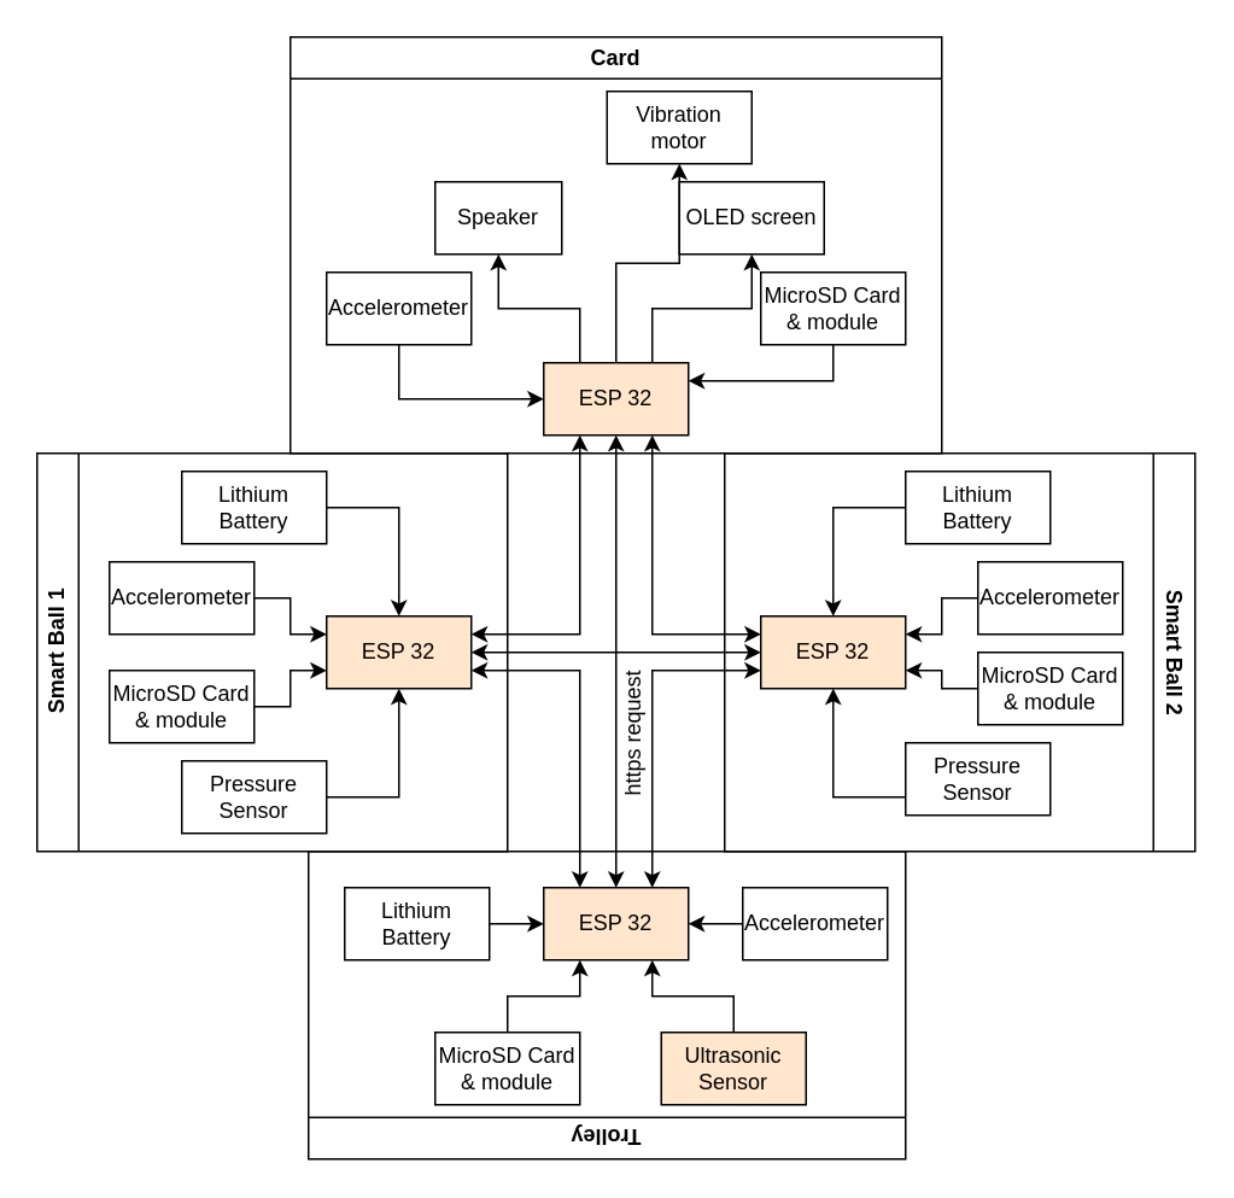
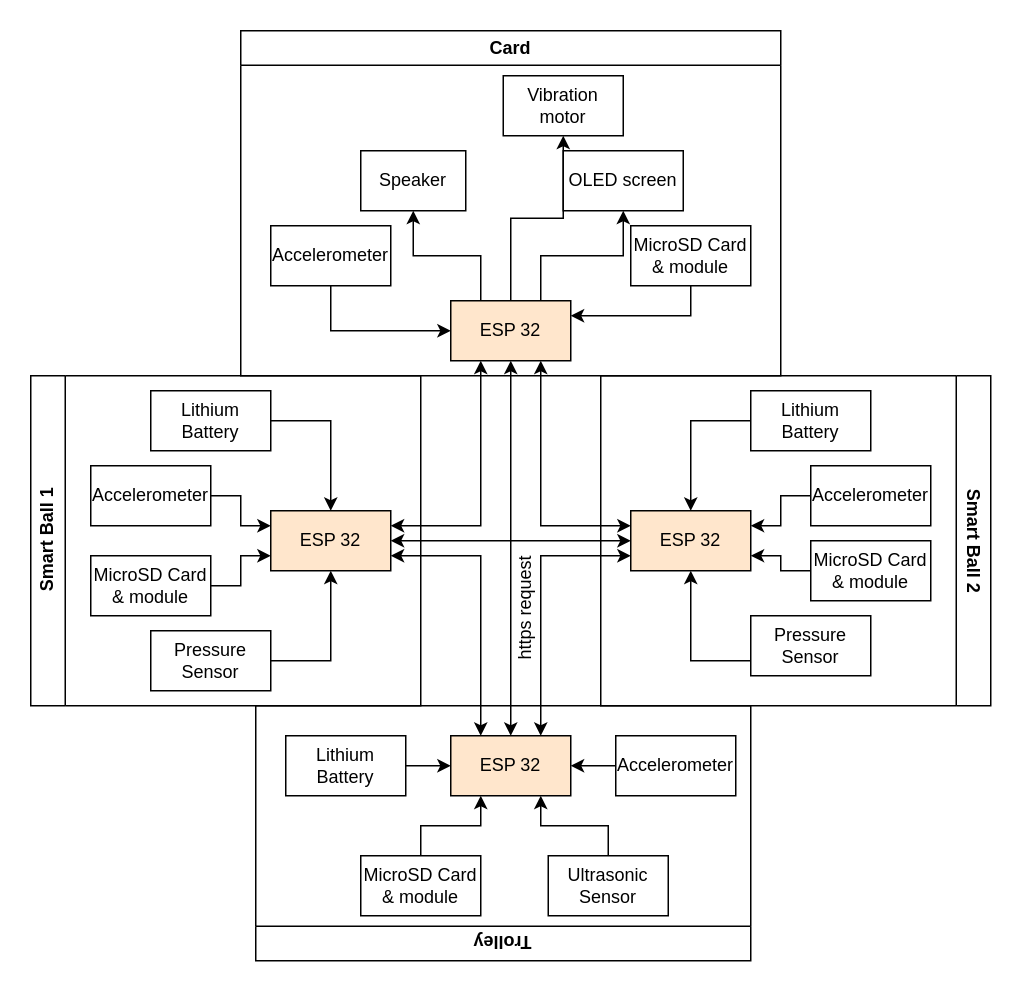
  <mxCell id="0" />
  <mxCell id="1" parent="0" />
  <mxCell id="2" style="edgeStyle=orthogonalEdgeStyle;rounded=0;orthogonalLoop=1;jettySize=auto;html=1;exitX=0.5;exitY=1;exitDx=0;exitDy=0;entryX=1;entryY=0.25;entryDx=0;entryDy=0;" edge="1" parent="1" source="3" target="7"><mxGeometry relative="1" as="geometry" /></mxCell>
  <mxCell id="3" value="MicroSD Card &amp;amp; module" style="rounded=0;whiteSpace=wrap;html=1;" vertex="1" parent="1"><mxGeometry x="420" y="150" width="80" height="40" as="geometry" /></mxCell>
  <mxCell id="4" style="edgeStyle=orthogonalEdgeStyle;rounded=0;orthogonalLoop=1;jettySize=auto;html=1;entryX=0.5;entryY=1;entryDx=0;entryDy=0;" edge="1" parent="1" source="7" target="25"><mxGeometry relative="1" as="geometry" /></mxCell>
  <mxCell id="5" style="edgeStyle=orthogonalEdgeStyle;rounded=0;orthogonalLoop=1;jettySize=auto;html=1;exitX=0.75;exitY=0;exitDx=0;exitDy=0;entryX=0.5;entryY=1;entryDx=0;entryDy=0;" edge="1" parent="1" source="7" target="26"><mxGeometry relative="1" as="geometry" /></mxCell>
  <mxCell id="6" style="edgeStyle=orthogonalEdgeStyle;rounded=0;orthogonalLoop=1;jettySize=auto;html=1;exitX=0.25;exitY=0;exitDx=0;exitDy=0;entryX=0.5;entryY=1;entryDx=0;entryDy=0;" edge="1" parent="1" source="7" target="20"><mxGeometry relative="1" as="geometry" /></mxCell>
  <mxCell id="7" value="ESP 32" style="rounded=0;whiteSpace=wrap;html=1;fillColor=#FFE6CC;" vertex="1" parent="1"><mxGeometry x="300" y="200" width="80" height="40" as="geometry" /></mxCell>
  <mxCell id="8" value="ESP 32" style="rounded=0;whiteSpace=wrap;html=1;fillColor=#FFE6CC;" vertex="1" parent="1"><mxGeometry x="420" y="340" width="80" height="40" as="geometry" /></mxCell>
  <mxCell id="9" value="ESP 32" style="rounded=0;whiteSpace=wrap;html=1;fillColor=#FFE6CC;" vertex="1" parent="1"><mxGeometry x="180" y="340" width="80" height="40" as="geometry" /></mxCell>
  <mxCell id="10" style="edgeStyle=orthogonalEdgeStyle;rounded=0;orthogonalLoop=1;jettySize=auto;html=1;entryX=1;entryY=0.75;entryDx=0;entryDy=0;" edge="1" parent="1" source="32" target="8"><mxGeometry relative="1" as="geometry" /></mxCell>
  <mxCell id="11" style="edgeStyle=orthogonalEdgeStyle;rounded=0;orthogonalLoop=1;jettySize=auto;html=1;exitX=1;exitY=0.5;exitDx=0;exitDy=0;entryX=0;entryY=0.75;entryDx=0;entryDy=0;" edge="1" parent="1" source="12" target="9"><mxGeometry relative="1" as="geometry" /></mxCell>
  <mxCell id="12" value="MicroSD Card &amp;amp; module" style="rounded=0;whiteSpace=wrap;html=1;" vertex="1" parent="1"><mxGeometry x="60" y="370" width="80" height="40" as="geometry" /></mxCell>
  <mxCell id="13" style="edgeStyle=orthogonalEdgeStyle;rounded=0;orthogonalLoop=1;jettySize=auto;html=1;entryX=0;entryY=0.5;entryDx=0;entryDy=0;" edge="1" parent="1" source="14" target="7"><mxGeometry relative="1" as="geometry"><Array as="points"><mxPoint x="220" y="220" /></Array></mxGeometry></mxCell>
  <mxCell id="14" value="Accelerometer" style="rounded=0;whiteSpace=wrap;html=1;" vertex="1" parent="1"><mxGeometry x="180" y="150" width="80" height="40" as="geometry" /></mxCell>
  <mxCell id="15" style="edgeStyle=orthogonalEdgeStyle;rounded=0;orthogonalLoop=1;jettySize=auto;html=1;entryX=1;entryY=0.25;entryDx=0;entryDy=0;" edge="1" parent="1" source="16" target="8"><mxGeometry relative="1" as="geometry" /></mxCell>
  <mxCell id="16" value="Accelerometer" style="rounded=0;whiteSpace=wrap;html=1;" vertex="1" parent="1"><mxGeometry x="540" y="310" width="80" height="40" as="geometry" /></mxCell>
  <mxCell id="17" style="edgeStyle=orthogonalEdgeStyle;rounded=0;orthogonalLoop=1;jettySize=auto;html=1;exitX=1;exitY=0.5;exitDx=0;exitDy=0;entryX=0;entryY=0.25;entryDx=0;entryDy=0;" edge="1" parent="1" source="18" target="9"><mxGeometry relative="1" as="geometry" /></mxCell>
  <mxCell id="18" value="Accelerometer" style="rounded=0;whiteSpace=wrap;html=1;" vertex="1" parent="1"><mxGeometry x="60" y="310" width="80" height="40" as="geometry" /></mxCell>
  <mxCell id="19" style="edgeStyle=orthogonalEdgeStyle;rounded=0;orthogonalLoop=1;jettySize=auto;html=1;entryX=0.5;entryY=1;entryDx=0;entryDy=0;" edge="1" parent="1" source="33" target="8"><mxGeometry relative="1" as="geometry"><Array as="points"><mxPoint x="460" y="440" /></Array></mxGeometry></mxCell>
  <mxCell id="20" value="Speaker" style="rounded=0;whiteSpace=wrap;html=1;" vertex="1" parent="1"><mxGeometry x="240" y="100" width="70" height="40" as="geometry" /></mxCell>
  <mxCell id="21" style="edgeStyle=orthogonalEdgeStyle;rounded=0;orthogonalLoop=1;jettySize=auto;html=1;entryX=0.5;entryY=0;entryDx=0;entryDy=0;" edge="1" parent="1" source="22" target="8"><mxGeometry relative="1" as="geometry"><Array as="points"><mxPoint x="460" y="280" /></Array></mxGeometry></mxCell>
  <mxCell id="22" value="Lithium Battery" style="rounded=0;whiteSpace=wrap;html=1;" vertex="1" parent="1"><mxGeometry x="500" y="260" width="80" height="40" as="geometry" /></mxCell>
  <mxCell id="23" style="edgeStyle=orthogonalEdgeStyle;rounded=0;orthogonalLoop=1;jettySize=auto;html=1;exitX=1;exitY=0.5;exitDx=0;exitDy=0;entryX=0.5;entryY=0;entryDx=0;entryDy=0;" edge="1" parent="1" source="24" target="9"><mxGeometry relative="1" as="geometry" /></mxCell>
  <mxCell id="24" value="Lithium Battery" style="rounded=0;whiteSpace=wrap;html=1;" vertex="1" parent="1"><mxGeometry x="100" y="260" width="80" height="40" as="geometry" /></mxCell>
  <mxCell id="25" value="Vibration motor" style="rounded=0;whiteSpace=wrap;html=1;" vertex="1" parent="1"><mxGeometry x="335" y="50" width="80" height="40" as="geometry" /></mxCell>
  <mxCell id="26" value="OLED screen" style="rounded=0;whiteSpace=wrap;html=1;" vertex="1" parent="1"><mxGeometry x="375" y="100" width="80" height="40" as="geometry" /></mxCell>
  <mxCell id="27" style="edgeStyle=orthogonalEdgeStyle;rounded=0;orthogonalLoop=1;jettySize=auto;html=1;exitX=1;exitY=0.5;exitDx=0;exitDy=0;entryX=0.5;entryY=1;entryDx=0;entryDy=0;" edge="1" parent="1" source="28" target="9"><mxGeometry relative="1" as="geometry" /></mxCell>
  <mxCell id="28" value="Pressure Sensor" style="rounded=0;whiteSpace=wrap;html=1;" vertex="1" parent="1"><mxGeometry x="100" y="420" width="80" height="40" as="geometry" /></mxCell>
  <mxCell id="29" value="Card" style="swimlane;whiteSpace=wrap;html=1;" vertex="1" parent="1"><mxGeometry x="160" y="20" width="360" height="230" as="geometry"><mxRectangle x="220" y="20" width="90" height="30" as="alternateBounds" /></mxGeometry></mxCell>
  <mxCell id="30" value="Smart Ball 1" style="swimlane;horizontal=0;whiteSpace=wrap;html=1;" vertex="1" parent="1"><mxGeometry x="20" y="250" width="260" height="220" as="geometry" /></mxCell>
  <mxCell id="31" value="Smart Ball 2" style="swimlane;horizontal=0;whiteSpace=wrap;html=1;rotation=-180;" vertex="1" parent="1"><mxGeometry x="400" y="250" width="260" height="220" as="geometry" /></mxCell>
  <mxCell id="32" value="MicroSD Card &amp;amp; module" style="rounded=0;whiteSpace=wrap;html=1;" vertex="1" parent="31"><mxGeometry x="140" y="110" width="80" height="40" as="geometry" /></mxCell>
  <mxCell id="33" value="Pressure Sensor" style="rounded=0;whiteSpace=wrap;html=1;" vertex="1" parent="31"><mxGeometry x="100" y="160" width="80" height="40" as="geometry" /></mxCell>
  <mxCell id="34" value="Trolley" style="swimlane;whiteSpace=wrap;html=1;rotation=-180;" vertex="1" parent="1"><mxGeometry x="170" y="470" width="330" height="170" as="geometry" /></mxCell>
  <mxCell id="35" value="Lithium Battery" style="rounded=0;whiteSpace=wrap;html=1;" vertex="1" parent="34"><mxGeometry x="20" y="20" width="80" height="40" as="geometry" /></mxCell>
  <mxCell id="36" value="Accelerometer" style="rounded=0;whiteSpace=wrap;html=1;" vertex="1" parent="34"><mxGeometry x="240" y="20" width="80" height="40" as="geometry" /></mxCell>
  <mxCell id="37" value="ESP 32" style="rounded=0;whiteSpace=wrap;html=1;fillColor=#FFE6CC;" vertex="1" parent="34"><mxGeometry x="130" y="20" width="80" height="40" as="geometry" /></mxCell>
  <mxCell id="38" style="edgeStyle=orthogonalEdgeStyle;rounded=0;orthogonalLoop=1;jettySize=auto;html=1;entryX=1;entryY=0.5;entryDx=0;entryDy=0;" edge="1" parent="34" source="36" target="37"><mxGeometry relative="1" as="geometry" /></mxCell>
  <mxCell id="39" style="edgeStyle=orthogonalEdgeStyle;rounded=0;orthogonalLoop=1;jettySize=auto;html=1;entryX=0;entryY=0.5;entryDx=0;entryDy=0;" edge="1" parent="34" source="35" target="37"><mxGeometry relative="1" as="geometry" /></mxCell>
  <mxCell id="40" value="MicroSD Card &amp;amp; module" style="rounded=0;whiteSpace=wrap;html=1;" vertex="1" parent="34"><mxGeometry x="70" y="100" width="80" height="40" as="geometry" /></mxCell>
  <mxCell id="41" style="edgeStyle=orthogonalEdgeStyle;rounded=0;orthogonalLoop=1;jettySize=auto;html=1;entryX=0.25;entryY=1;entryDx=0;entryDy=0;" edge="1" parent="34" source="40" target="37"><mxGeometry relative="1" as="geometry" /></mxCell>
- <mxCell id="42" value="Ultrasonic Sensor" style="rounded=0;whiteSpace=wrap;html=1;fillColor=#ffe6cc;" vertex="1" parent="34"><mxGeometry x="195" y="100" width="80" height="40" as="geometry" /></mxCell>
+ <mxCell id="42" value="Ultrasonic Sensor" style="rounded=0;whiteSpace=wrap;html=1;" vertex="1" parent="34"><mxGeometry x="195" y="100" width="80" height="40" as="geometry" /></mxCell>
  <mxCell id="43" style="edgeStyle=orthogonalEdgeStyle;rounded=0;orthogonalLoop=1;jettySize=auto;html=1;entryX=0.75;entryY=1;entryDx=0;entryDy=0;" edge="1" parent="34" source="42" target="37"><mxGeometry relative="1" as="geometry" /></mxCell>
  <mxCell id="44" value="" style="endArrow=classic;startArrow=classic;html=1;rounded=0;exitX=1;exitY=0.5;exitDx=0;exitDy=0;entryX=0;entryY=0.5;entryDx=0;entryDy=0;" edge="1" parent="1" source="9" target="8"><mxGeometry width="50" height="50" relative="1" as="geometry"><mxPoint x="510" y="450" as="sourcePoint" /><mxPoint x="560" y="400" as="targetPoint" /></mxGeometry></mxCell>
  <mxCell id="45" value="" style="endArrow=classic;startArrow=classic;html=1;rounded=0;entryX=0.25;entryY=1;entryDx=0;entryDy=0;exitX=1;exitY=0.25;exitDx=0;exitDy=0;" edge="1" parent="1" source="9" target="7"><mxGeometry width="50" height="50" relative="1" as="geometry"><mxPoint x="510" y="450" as="sourcePoint" /><mxPoint x="560" y="400" as="targetPoint" /><Array as="points"><mxPoint x="320" y="350" /></Array></mxGeometry></mxCell>
  <mxCell id="46" value="" style="endArrow=classic;startArrow=classic;html=1;rounded=0;entryX=0.75;entryY=1;entryDx=0;entryDy=0;exitX=0;exitY=0.25;exitDx=0;exitDy=0;" edge="1" parent="1" source="8" target="7"><mxGeometry width="50" height="50" relative="1" as="geometry"><mxPoint x="510" y="450" as="sourcePoint" /><mxPoint x="560" y="400" as="targetPoint" /><Array as="points"><mxPoint x="360" y="350" /></Array></mxGeometry></mxCell>
  <mxCell id="47" value="" style="endArrow=classic;startArrow=classic;html=1;rounded=0;exitX=0.75;exitY=0;exitDx=0;exitDy=0;entryX=0;entryY=0.75;entryDx=0;entryDy=0;" edge="1" parent="1" source="37" target="8"><mxGeometry width="50" height="50" relative="1" as="geometry"><mxPoint x="510" y="450" as="sourcePoint" /><mxPoint x="560" y="400" as="targetPoint" /><Array as="points"><mxPoint x="360" y="370" /></Array></mxGeometry></mxCell>
  <mxCell id="48" value="" style="endArrow=classic;startArrow=classic;html=1;rounded=0;exitX=0.25;exitY=0;exitDx=0;exitDy=0;entryX=1;entryY=0.75;entryDx=0;entryDy=0;" edge="1" parent="1" source="37" target="9"><mxGeometry width="50" height="50" relative="1" as="geometry"><mxPoint x="510" y="450" as="sourcePoint" /><mxPoint x="560" y="400" as="targetPoint" /><Array as="points"><mxPoint x="320" y="370" /></Array></mxGeometry></mxCell>
  <mxCell id="49" value="" style="endArrow=classic;startArrow=classic;html=1;rounded=0;entryX=0.5;entryY=1;entryDx=0;entryDy=0;exitX=0.5;exitY=0;exitDx=0;exitDy=0;" edge="1" parent="1" source="37" target="7"><mxGeometry width="50" height="50" relative="1" as="geometry"><mxPoint x="510" y="450" as="sourcePoint" /><mxPoint x="560" y="400" as="targetPoint" /></mxGeometry></mxCell>
  <mxCell id="50" value="https request" style="text;html=1;align=center;verticalAlign=middle;whiteSpace=wrap;rounded=0;rotation=-90;" vertex="1" parent="1"><mxGeometry x="300" y="390" width="100" height="30" as="geometry" /></mxCell>
